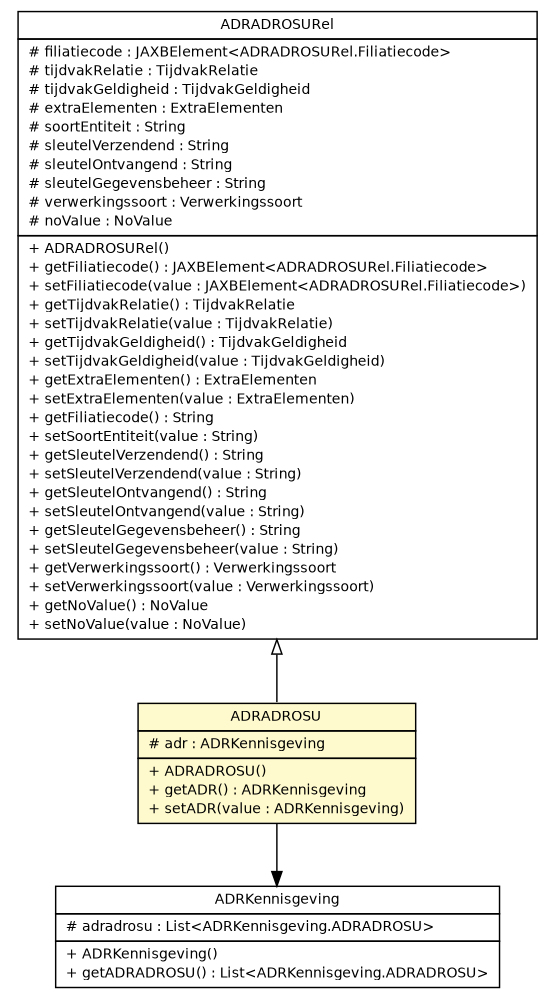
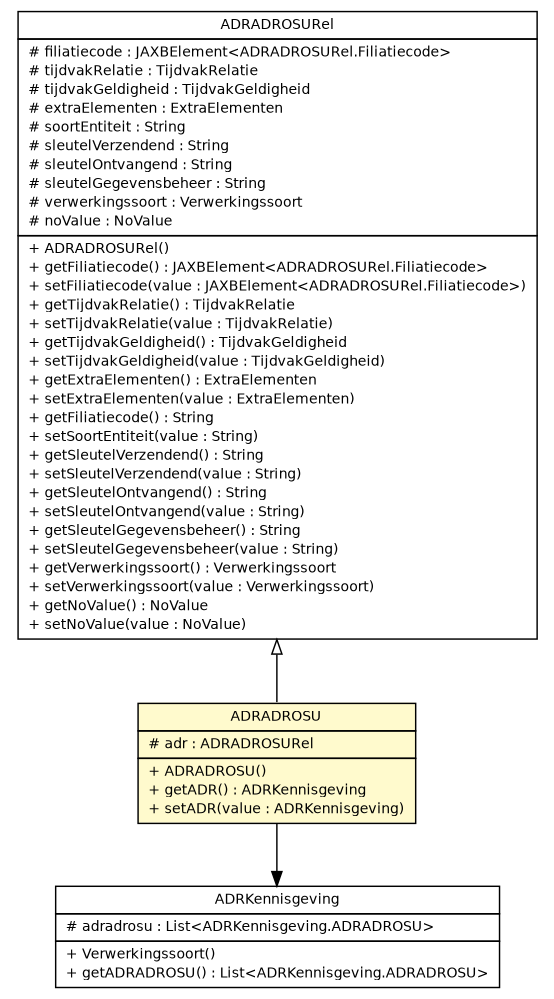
  digraph {
    nodesep=0.25
    ranksep=0.5
    node [fontcolor=black fontname=Helvetica fontsize=10.0 shape=plaintext]
    edge [fontname=Helvetica headport=p labelfontname=Helvetica labelfontsize=10 tailport=p]
    n1 [label=<<table title="nl.egem.stuf.sector.bg._0204.ADRADROSURel" border="0" cellborder="1" cellspacing="0" cellpadding="2" port="p" href="./ADRADROSURel.html"> 		<tr><td><table border="0" cellspacing="0" cellpadding="1"> <tr><td align="center" balign="center"> ADRADROSURel </td></tr> 		</table></td></tr> 		<tr><td><table border="0" cellspacing="0" cellpadding="1"> <tr><td align="left" balign="left"> # filiatiecode : JAXBElement&lt;ADRADROSURel.Filiatiecode&gt; </td></tr> <tr><td align="left" balign="left"> # tijdvakRelatie : TijdvakRelatie </td></tr> <tr><td align="left" balign="left"> # tijdvakGeldigheid : TijdvakGeldigheid </td></tr> <tr><td align="left" balign="left"> # extraElementen : ExtraElementen </td></tr> <tr><td align="left" balign="left"> # soortEntiteit : String </td></tr> <tr><td align="left" balign="left"> # sleutelVerzendend : String </td></tr> <tr><td align="left" balign="left"> # sleutelOntvangend : String </td></tr> <tr><td align="left" balign="left"> # sleutelGegevensbeheer : String </td></tr> <tr><td align="left" balign="left"> # verwerkingssoort : Verwerkingssoort </td></tr> <tr><td align="left" balign="left"> # noValue : NoValue </td></tr> 		</table></td></tr> 		<tr><td><table border="0" cellspacing="0" cellpadding="1"> <tr><td align="left" balign="left"> + ADRADROSURel() </td></tr> <tr><td align="left" balign="left"> + getFiliatiecode() : JAXBElement&lt;ADRADROSURel.Filiatiecode&gt; </td></tr> <tr><td align="left" balign="left"> + setFiliatiecode(value : JAXBElement&lt;ADRADROSURel.Filiatiecode&gt;) </td></tr> <tr><td align="left" balign="left"> + getTijdvakRelatie() : TijdvakRelatie </td></tr> <tr><td align="left" balign="left"> + setTijdvakRelatie(value : TijdvakRelatie) </td></tr> <tr><td align="left" balign="left"> + getTijdvakGeldigheid() : TijdvakGeldigheid </td></tr> <tr><td align="left" balign="left"> + setTijdvakGeldigheid(value : TijdvakGeldigheid) </td></tr> <tr><td align="left" balign="left"> + getExtraElementen() : ExtraElementen </td></tr> <tr><td align="left" balign="left"> + setExtraElementen(value : ExtraElementen) </td></tr> <tr><td align="left" balign="left"> + getFiliatiecode() : String </td></tr> <tr><td align="left" balign="left"> + setSoortEntiteit(value : String) </td></tr> <tr><td align="left" balign="left"> + getSleutelVerzendend() : String </td></tr> <tr><td align="left" balign="left"> + setSleutelVerzendend(value : String) </td></tr> <tr><td align="left" balign="left"> + getSleutelOntvangend() : String </td></tr> <tr><td align="left" balign="left"> + setSleutelOntvangend(value : String) </td></tr> <tr><td align="left" balign="left"> + getSleutelGegevensbeheer() : String </td></tr> <tr><td align="left" balign="left"> + setSleutelGegevensbeheer(value : String) </td></tr> <tr><td align="left" balign="left"> + getVerwerkingssoort() : Verwerkingssoort </td></tr> <tr><td align="left" balign="left"> + setVerwerkingssoort(value : Verwerkingssoort) </td></tr> <tr><td align="left" balign="left"> + getNoValue() : NoValue </td></tr> <tr><td align="left" balign="left"> + setNoValue(value : NoValue) </td></tr> 		</table></td></tr> 		</table>>]
-   n2 [label=<<table title="nl.egem.stuf.sector.bg._0204.ADRAntwoord.ADRADROSU" border="0" cellborder="1" cellspacing="0" cellpadding="2" port="p" bgcolor="lemonChiffon" href="./ADRAntwoord.ADRADROSU.html"> 		<tr><td><table border="0" cellspacing="0" cellpadding="1"> <tr><td align="center" balign="center"> ADRADROSU </td></tr> 		</table></td></tr> 		<tr><td><table border="0" cellspacing="0" cellpadding="1"> <tr><td align="left" balign="left"> # adr : ADRKennisgeving </td></tr> 		</table></td></tr> 		<tr><td><table border="0" cellspacing="0" cellpadding="1"> <tr><td align="left" balign="left"> + ADRADROSU() </td></tr> <tr><td align="left" balign="left"> + getADR() : ADRKennisgeving </td></tr> <tr><td align="left" balign="left"> + setADR(value : ADRKennisgeving) </td></tr> 		</table></td></tr> 		</table>>]
-   n3 [label=<<table title="nl.egem.stuf.sector.bg._0204.ADRKennisgeving" border="0" cellborder="1" cellspacing="0" cellpadding="2" port="p" href="./ADRKennisgeving.html"> 		<tr><td><table border="0" cellspacing="0" cellpadding="1"> <tr><td align="center" balign="center"> ADRKennisgeving </td></tr> 		</table></td></tr> 		<tr><td><table border="0" cellspacing="0" cellpadding="1"> <tr><td align="left" balign="left"> # adradrosu : List&lt;ADRKennisgeving.ADRADROSU&gt; </td></tr> 		</table></td></tr> 		<tr><td><table border="0" cellspacing="0" cellpadding="1"> <tr><td align="left" balign="left"> + ADRKennisgeving() </td></tr> <tr><td align="left" balign="left"> + getADRADROSU() : List&lt;ADRKennisgeving.ADRADROSU&gt; </td></tr> 		</table></td></tr> 		</table>>]
+   n2 [label=<<table title="nl.egem.stuf.sector.bg._0204.ADRAntwoord.ADRADROSU" border="0" cellborder="1" cellspacing="0" cellpadding="2" port="p" bgcolor="lemonChiffon" href="./ADRAntwoord.ADRADROSU.html"> 		<tr><td><table border="0" cellspacing="0" cellpadding="1"> <tr><td align="center" balign="center"> ADRADROSU </td></tr> 		</table></td></tr> 		<tr><td><table border="0" cellspacing="0" cellpadding="1"> <tr><td align="left" balign="left"> # adr : ADRADROSURel </td></tr> 		</table></td></tr> 		<tr><td><table border="0" cellspacing="0" cellpadding="1"> <tr><td align="left" balign="left"> + ADRADROSU() </td></tr> <tr><td align="left" balign="left"> + getADR() : ADRKennisgeving </td></tr> <tr><td align="left" balign="left"> + setADR(value : ADRKennisgeving) </td></tr> 		</table></td></tr> 		</table>>]
+   n3 [label=<<table title="nl.egem.stuf.sector.bg._0204.ADRKennisgeving" border="0" cellborder="1" cellspacing="0" cellpadding="2" port="p" href="./ADRKennisgeving.html"> 		<tr><td><table border="0" cellspacing="0" cellpadding="1"> <tr><td align="center" balign="center"> ADRKennisgeving </td></tr> 		</table></td></tr> 		<tr><td><table border="0" cellspacing="0" cellpadding="1"> <tr><td align="left" balign="left"> # adradrosu : List&lt;ADRKennisgeving.ADRADROSU&gt; </td></tr> 		</table></td></tr> 		<tr><td><table border="0" cellspacing="0" cellpadding="1"> <tr><td align="left" balign="left"> + Verwerkingssoort() </td></tr> <tr><td align="left" balign="left"> + getADRADROSU() : List&lt;ADRKennisgeving.ADRADROSU&gt; </td></tr> 		</table></td></tr> 		</table>>]
    n1 -> n2 [arrowtail=empty dir=back fontsize=10]
    n2 -> n3 [arrowhead=normal color=black fontcolor=black fontsize=10.0]
  }
